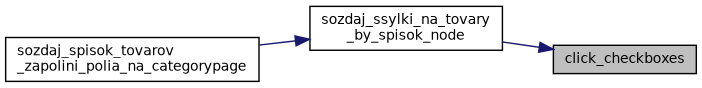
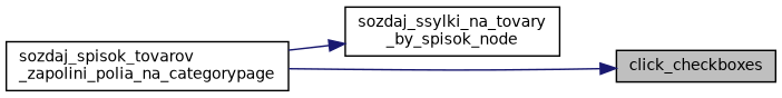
  digraph {
    rankdir=RL
    node [color=black fillcolor=white fontname=Helvetica fontsize=10 shape=record style=filled]
    edge [color=midnightblue dir=back fontname=Helvetica fontsize=10 labelfontname=Helvetica labelfontsize=10 style=solid]
    n1 [fillcolor=grey75 fontcolor=black height=0.2 label=click_checkboxes width=0.4]
    n2 [height=0.2 label="sozdaj_ssylki_na_tovary\l_by_spisok_node" width=0.4]
    n3 [height=0.2 label="sozdaj_spisok_tovarov\l_zapolini_polia_na_categorypage" width=0.4]
-   n1 -> n2
+   n1 -> n3
    n2 -> n3
  }
